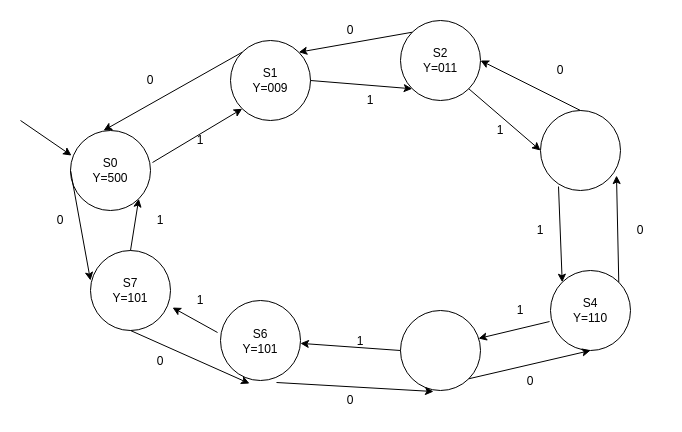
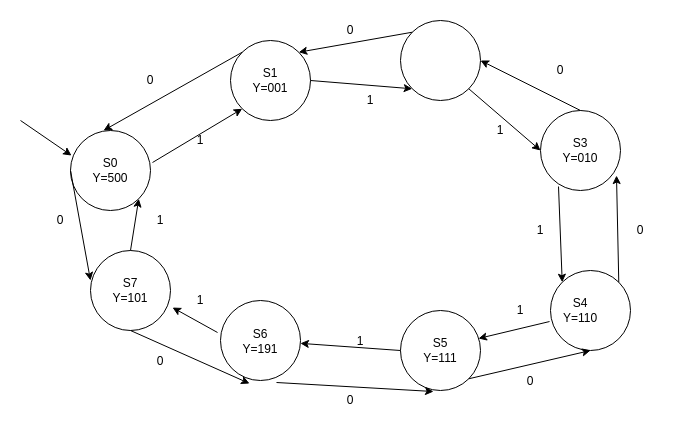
  <mxCell id="0" />
  <mxCell id="1" parent="0" />
  <mxCell id="2" value="" style="ellipse;whiteSpace=wrap;html=1;aspect=fixed;" vertex="1" parent="1"><mxGeometry x="70" y="130" width="80" height="80" as="geometry" /></mxCell>
  <mxCell id="3" value="" style="ellipse;whiteSpace=wrap;html=1;aspect=fixed;" vertex="1" parent="1"><mxGeometry x="230" y="40" width="80" height="80" as="geometry" /></mxCell>
  <mxCell id="4" value="" style="ellipse;whiteSpace=wrap;html=1;aspect=fixed;" vertex="1" parent="1"><mxGeometry x="400" y="20" width="80" height="80" as="geometry" /></mxCell>
  <mxCell id="5" value="" style="ellipse;whiteSpace=wrap;html=1;aspect=fixed;" vertex="1" parent="1"><mxGeometry x="540" y="110" width="80" height="80" as="geometry" /></mxCell>
  <mxCell id="6" value="" style="ellipse;whiteSpace=wrap;html=1;aspect=fixed;" vertex="1" parent="1"><mxGeometry x="550" y="270" width="80" height="80" as="geometry" /></mxCell>
  <mxCell id="7" value="" style="ellipse;whiteSpace=wrap;html=1;aspect=fixed;" vertex="1" parent="1"><mxGeometry x="400" y="310" width="80" height="80" as="geometry" /></mxCell>
  <mxCell id="8" value="" style="ellipse;whiteSpace=wrap;html=1;aspect=fixed;" vertex="1" parent="1"><mxGeometry x="220" y="300" width="80" height="80" as="geometry" /></mxCell>
  <mxCell id="9" value="" style="endArrow=classic;html=1;entryX=0;entryY=1;entryDx=0;entryDy=0;exitX=1.025;exitY=0.4;exitDx=0;exitDy=0;exitPerimeter=0;" edge="1" parent="1" source="2" target="3"><mxGeometry width="50" height="50" relative="1" as="geometry"><mxPoint x="150" y="150" as="sourcePoint" /><mxPoint x="200" y="100" as="targetPoint" /></mxGeometry></mxCell>
  <mxCell id="10" value="" style="endArrow=classic;html=1;entryX=0;entryY=1;entryDx=0;entryDy=0;exitX=1;exitY=0.5;exitDx=0;exitDy=0;" edge="1" parent="1" source="3" target="4"><mxGeometry width="50" height="50" relative="1" as="geometry"><mxPoint x="300" y="70" as="sourcePoint" /><mxPoint x="350" y="20" as="targetPoint" /></mxGeometry></mxCell>
  <mxCell id="11" value="" style="endArrow=classic;html=1;exitX=1;exitY=1;exitDx=0;exitDy=0;entryX=0;entryY=0.5;entryDx=0;entryDy=0;" edge="1" parent="1" source="4" target="5"><mxGeometry width="50" height="50" relative="1" as="geometry"><mxPoint x="490" y="80" as="sourcePoint" /><mxPoint x="540" y="30" as="targetPoint" /></mxGeometry></mxCell>
  <mxCell id="12" value="" style="endArrow=classic;html=1;exitX=0.225;exitY=0.95;exitDx=0;exitDy=0;entryX=0;entryY=0;entryDx=0;entryDy=0;exitPerimeter=0;" edge="1" parent="1" source="5" target="6"><mxGeometry width="50" height="50" relative="1" as="geometry"><mxPoint x="550" y="240" as="sourcePoint" /><mxPoint x="600" y="190" as="targetPoint" /></mxGeometry></mxCell>
  <mxCell id="13" value="" style="endArrow=classic;html=1;exitX=-0.012;exitY=0.638;exitDx=0;exitDy=0;entryX=0.975;entryY=0.35;entryDx=0;entryDy=0;entryPerimeter=0;exitPerimeter=0;" edge="1" parent="1" source="6" target="7"><mxGeometry width="50" height="50" relative="1" as="geometry"><mxPoint x="450" y="390" as="sourcePoint" /><mxPoint x="420" y="360" as="targetPoint" /></mxGeometry></mxCell>
  <mxCell id="14" value="" style="endArrow=classic;html=1;exitX=0;exitY=0.5;exitDx=0;exitDy=0;" edge="1" parent="1" source="7" target="8"><mxGeometry width="50" height="50" relative="1" as="geometry"><mxPoint x="260" y="360" as="sourcePoint" /><mxPoint x="310" y="310" as="targetPoint" /></mxGeometry></mxCell>
  <mxCell id="15" value="S0&lt;br&gt;Y=500" style="text;html=1;strokeColor=none;fillColor=none;align=center;verticalAlign=middle;whiteSpace=wrap;rounded=0;" vertex="1" parent="1"><mxGeometry x="90" y="160" width="40" height="20" as="geometry" /></mxCell>
- <mxCell id="16" value="S1&lt;br&gt;Y=009" style="text;html=1;strokeColor=none;fillColor=none;align=center;verticalAlign=middle;whiteSpace=wrap;rounded=0;" vertex="1" parent="1"><mxGeometry x="250" y="70" width="40" height="20" as="geometry" /></mxCell>
- <mxCell id="17" value="S2&lt;br&gt;Y=011" style="text;html=1;strokeColor=none;fillColor=none;align=center;verticalAlign=middle;whiteSpace=wrap;rounded=0;" vertex="1" parent="1"><mxGeometry x="420" y="50" width="40" height="20" as="geometry" /></mxCell>
- <mxCell id="19" value="S4&lt;br&gt;Y=110" style="text;html=1;strokeColor=none;fillColor=none;align=center;verticalAlign=middle;whiteSpace=wrap;rounded=0;" vertex="1" parent="1"><mxGeometry x="570" y="300" width="40" height="20" as="geometry" /></mxCell>
- <mxCell id="21" value="S6&lt;br&gt;Y=101" style="text;html=1;strokeColor=none;fillColor=none;align=center;verticalAlign=middle;whiteSpace=wrap;rounded=0;" vertex="1" parent="1"><mxGeometry x="240" y="331" width="40" height="20" as="geometry" /></mxCell>
+ <mxCell id="16" value="S1&lt;br&gt;Y=001" style="text;html=1;strokeColor=none;fillColor=none;align=center;verticalAlign=middle;whiteSpace=wrap;rounded=0;" vertex="1" parent="1"><mxGeometry x="250" y="70" width="40" height="20" as="geometry" /></mxCell>
+ <mxCell id="18" value="S3&lt;br&gt;Y=010" style="text;html=1;strokeColor=none;fillColor=none;align=center;verticalAlign=middle;whiteSpace=wrap;rounded=0;" vertex="1" parent="1"><mxGeometry x="560" y="140" width="40" height="20" as="geometry" /></mxCell>
+ <mxCell id="19" value="S4&lt;br&gt;Y=110" style="text;html=1;strokeColor=none;fillColor=none;align=center;verticalAlign=middle;whiteSpace=wrap;rounded=0;" vertex="1" parent="1"><mxGeometry x="560" y="300" width="40" height="20" as="geometry" /></mxCell>
+ <mxCell id="20" value="S5&lt;br&gt;Y=111" style="text;html=1;strokeColor=none;fillColor=none;align=center;verticalAlign=middle;whiteSpace=wrap;rounded=0;" vertex="1" parent="1"><mxGeometry x="420" y="340" width="40" height="20" as="geometry" /></mxCell>
+ <mxCell id="21" value="S6&lt;br&gt;Y=191" style="text;html=1;strokeColor=none;fillColor=none;align=center;verticalAlign=middle;whiteSpace=wrap;rounded=0;" vertex="1" parent="1"><mxGeometry x="240" y="331" width="40" height="20" as="geometry" /></mxCell>
  <mxCell id="22" value="" style="ellipse;whiteSpace=wrap;html=1;aspect=fixed;" vertex="1" parent="1"><mxGeometry x="90" y="250" width="80" height="80" as="geometry" /></mxCell>
  <mxCell id="23" value="S7&lt;br&gt;Y=101" style="text;html=1;strokeColor=none;fillColor=none;align=center;verticalAlign=middle;whiteSpace=wrap;rounded=0;" vertex="1" parent="1"><mxGeometry x="110" y="280" width="40" height="20" as="geometry" /></mxCell>
  <mxCell id="24" value="" style="endArrow=classic;html=1;exitX=-0.037;exitY=0.4;exitDx=0;exitDy=0;exitPerimeter=0;entryX=1.025;entryY=0.713;entryDx=0;entryDy=0;entryPerimeter=0;" edge="1" parent="1" source="8" target="22"><mxGeometry width="50" height="50" relative="1" as="geometry"><mxPoint x="220" y="260" as="sourcePoint" /><mxPoint x="270" y="210" as="targetPoint" /></mxGeometry></mxCell>
  <mxCell id="25" value="" style="endArrow=classic;html=1;exitX=0.5;exitY=0;exitDx=0;exitDy=0;entryX=1;entryY=1;entryDx=0;entryDy=0;" edge="1" parent="1" source="22" target="2"><mxGeometry width="50" height="50" relative="1" as="geometry"><mxPoint x="30" y="280" as="sourcePoint" /><mxPoint x="80" y="230" as="targetPoint" /></mxGeometry></mxCell>
  <mxCell id="26" value="" style="endArrow=classic;html=1;entryX=0.013;entryY=0.313;entryDx=0;entryDy=0;entryPerimeter=0;" edge="1" parent="1" target="2"><mxGeometry width="50" height="50" relative="1" as="geometry"><mxPoint x="20" y="120" as="sourcePoint" /><mxPoint x="60" y="100" as="targetPoint" /></mxGeometry></mxCell>
  <mxCell id="27" value="1" style="text;html=1;strokeColor=none;fillColor=none;align=center;verticalAlign=middle;whiteSpace=wrap;rounded=0;" vertex="1" parent="1"><mxGeometry x="180" y="130" width="40" height="20" as="geometry" /></mxCell>
  <mxCell id="28" value="1" style="text;html=1;strokeColor=none;fillColor=none;align=center;verticalAlign=middle;whiteSpace=wrap;rounded=0;" vertex="1" parent="1"><mxGeometry x="350" y="90" width="40" height="20" as="geometry" /></mxCell>
  <mxCell id="29" value="1" style="text;html=1;strokeColor=none;fillColor=none;align=center;verticalAlign=middle;whiteSpace=wrap;rounded=0;" vertex="1" parent="1"><mxGeometry x="480" y="120" width="40" height="20" as="geometry" /></mxCell>
  <mxCell id="30" value="1" style="text;html=1;strokeColor=none;fillColor=none;align=center;verticalAlign=middle;whiteSpace=wrap;rounded=0;" vertex="1" parent="1"><mxGeometry x="520" y="220" width="40" height="20" as="geometry" /></mxCell>
  <mxCell id="31" value="1" style="text;html=1;strokeColor=none;fillColor=none;align=center;verticalAlign=middle;whiteSpace=wrap;rounded=0;" vertex="1" parent="1"><mxGeometry x="500" y="300" width="40" height="20" as="geometry" /></mxCell>
  <mxCell id="32" value="1" style="text;html=1;strokeColor=none;fillColor=none;align=center;verticalAlign=middle;whiteSpace=wrap;rounded=0;" vertex="1" parent="1"><mxGeometry x="340" y="331" width="40" height="20" as="geometry" /></mxCell>
  <mxCell id="33" value="1" style="text;html=1;strokeColor=none;fillColor=none;align=center;verticalAlign=middle;whiteSpace=wrap;rounded=0;" vertex="1" parent="1"><mxGeometry x="180" y="290" width="40" height="20" as="geometry" /></mxCell>
  <mxCell id="34" value="1" style="text;html=1;strokeColor=none;fillColor=none;align=center;verticalAlign=middle;whiteSpace=wrap;rounded=0;" vertex="1" parent="1"><mxGeometry x="140" y="210" width="40" height="20" as="geometry" /></mxCell>
  <mxCell id="35" value="" style="endArrow=classic;html=1;entryX=0.363;entryY=1.038;entryDx=0;entryDy=0;entryPerimeter=0;exitX=0.5;exitY=1;exitDx=0;exitDy=0;" edge="1" parent="1" source="22" target="8"><mxGeometry width="50" height="50" relative="1" as="geometry"><mxPoint x="40" y="410" as="sourcePoint" /><mxPoint x="90" y="360" as="targetPoint" /></mxGeometry></mxCell>
  <mxCell id="36" value="" style="endArrow=classic;html=1;entryX=0.413;entryY=1.013;entryDx=0;entryDy=0;entryPerimeter=0;exitX=0.7;exitY=1.025;exitDx=0;exitDy=0;exitPerimeter=0;" edge="1" parent="1" source="8" target="7"><mxGeometry width="50" height="50" relative="1" as="geometry"><mxPoint x="290" y="420" as="sourcePoint" /><mxPoint x="340" y="370" as="targetPoint" /></mxGeometry></mxCell>
  <mxCell id="37" value="" style="endArrow=classic;html=1;exitX=1;exitY=1;exitDx=0;exitDy=0;entryX=0.5;entryY=1;entryDx=0;entryDy=0;" edge="1" parent="1" source="7" target="6"><mxGeometry width="50" height="50" relative="1" as="geometry"><mxPoint x="550" y="410" as="sourcePoint" /><mxPoint x="600" y="360" as="targetPoint" /></mxGeometry></mxCell>
  <mxCell id="38" value="" style="endArrow=classic;html=1;exitX=1;exitY=0;exitDx=0;exitDy=0;entryX=0.95;entryY=0.813;entryDx=0;entryDy=0;entryPerimeter=0;" edge="1" parent="1" source="6" target="5"><mxGeometry width="50" height="50" relative="1" as="geometry"><mxPoint x="620" y="260" as="sourcePoint" /><mxPoint x="670" y="210" as="targetPoint" /></mxGeometry></mxCell>
  <mxCell id="39" value="" style="endArrow=classic;html=1;exitX=0.5;exitY=0;exitDx=0;exitDy=0;entryX=1;entryY=0.5;entryDx=0;entryDy=0;" edge="1" parent="1" source="5" target="4"><mxGeometry width="50" height="50" relative="1" as="geometry"><mxPoint x="560" y="80" as="sourcePoint" /><mxPoint x="610" y="30" as="targetPoint" /></mxGeometry></mxCell>
  <mxCell id="40" value="" style="endArrow=classic;html=1;exitX=0;exitY=0;exitDx=0;exitDy=0;entryX=1;entryY=0;entryDx=0;entryDy=0;" edge="1" parent="1" source="4" target="3"><mxGeometry width="50" height="50" relative="1" as="geometry"><mxPoint x="330" y="60" as="sourcePoint" /><mxPoint x="380" y="10" as="targetPoint" /></mxGeometry></mxCell>
  <mxCell id="41" value="" style="endArrow=classic;html=1;exitX=0;exitY=0;exitDx=0;exitDy=0;entryX=0.413;entryY=0;entryDx=0;entryDy=0;entryPerimeter=0;" edge="1" parent="1" source="3" target="2"><mxGeometry width="50" height="50" relative="1" as="geometry"><mxPoint x="160" y="100" as="sourcePoint" /><mxPoint x="210" y="50" as="targetPoint" /></mxGeometry></mxCell>
  <mxCell id="42" value="" style="endArrow=classic;html=1;exitX=0;exitY=0.5;exitDx=0;exitDy=0;entryX=0;entryY=0.375;entryDx=0;entryDy=0;entryPerimeter=0;" edge="1" parent="1" source="2" target="22"><mxGeometry width="50" height="50" relative="1" as="geometry"><mxPoint x="10" y="250" as="sourcePoint" /><mxPoint x="60" y="200" as="targetPoint" /></mxGeometry></mxCell>
  <mxCell id="43" value="0" style="text;html=1;strokeColor=none;fillColor=none;align=center;verticalAlign=middle;whiteSpace=wrap;rounded=0;" vertex="1" parent="1"><mxGeometry x="130" y="70" width="40" height="20" as="geometry" /></mxCell>
  <mxCell id="44" value="0" style="text;html=1;strokeColor=none;fillColor=none;align=center;verticalAlign=middle;whiteSpace=wrap;rounded=0;" vertex="1" parent="1"><mxGeometry x="330" y="20" width="40" height="20" as="geometry" /></mxCell>
  <mxCell id="45" value="0" style="text;html=1;strokeColor=none;fillColor=none;align=center;verticalAlign=middle;whiteSpace=wrap;rounded=0;" vertex="1" parent="1"><mxGeometry x="40" y="210" width="40" height="20" as="geometry" /></mxCell>
  <mxCell id="46" value="0" style="text;html=1;strokeColor=none;fillColor=none;align=center;verticalAlign=middle;whiteSpace=wrap;rounded=0;" vertex="1" parent="1"><mxGeometry x="140" y="351" width="40" height="20" as="geometry" /></mxCell>
  <mxCell id="47" value="0" style="text;html=1;strokeColor=none;fillColor=none;align=center;verticalAlign=middle;whiteSpace=wrap;rounded=0;" vertex="1" parent="1"><mxGeometry x="330" y="390" width="40" height="20" as="geometry" /></mxCell>
  <mxCell id="48" value="0" style="text;html=1;strokeColor=none;fillColor=none;align=center;verticalAlign=middle;whiteSpace=wrap;rounded=0;" vertex="1" parent="1"><mxGeometry x="510" y="371" width="40" height="20" as="geometry" /></mxCell>
  <mxCell id="49" value="0" style="text;html=1;strokeColor=none;fillColor=none;align=center;verticalAlign=middle;whiteSpace=wrap;rounded=0;" vertex="1" parent="1"><mxGeometry x="620" y="220" width="40" height="20" as="geometry" /></mxCell>
  <mxCell id="50" value="0" style="text;html=1;strokeColor=none;fillColor=none;align=center;verticalAlign=middle;whiteSpace=wrap;rounded=0;" vertex="1" parent="1"><mxGeometry x="540" y="60" width="40" height="20" as="geometry" /></mxCell>
